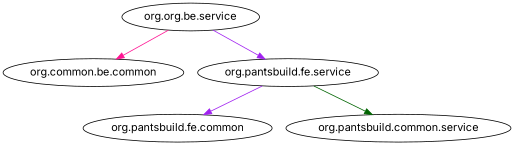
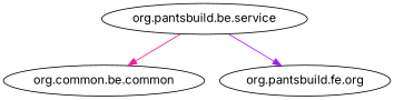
  digraph {
    fontname=Inter
    node [fontname=Inter]
    edge [color=purple fontname=Inter]
-   n1 [label="org.pantsbuild.fe.common"]
    n2 [label="org.common.be.common"]
-   n3 [label="org.pantsbuild.common.service"]
-   n4 [label="org.pantsbuild.fe.service"]
-   n5 [label="org.org.be.service"]
-   n4 -> n1
-   n4 -> n3 [color=darkgreen]
+   n4 [label="org.pantsbuild.fe.org"]
+   n5 [label="org.pantsbuild.be.service"]
    n5 -> n2 [color=deeppink]
    n5 -> n4
  }
